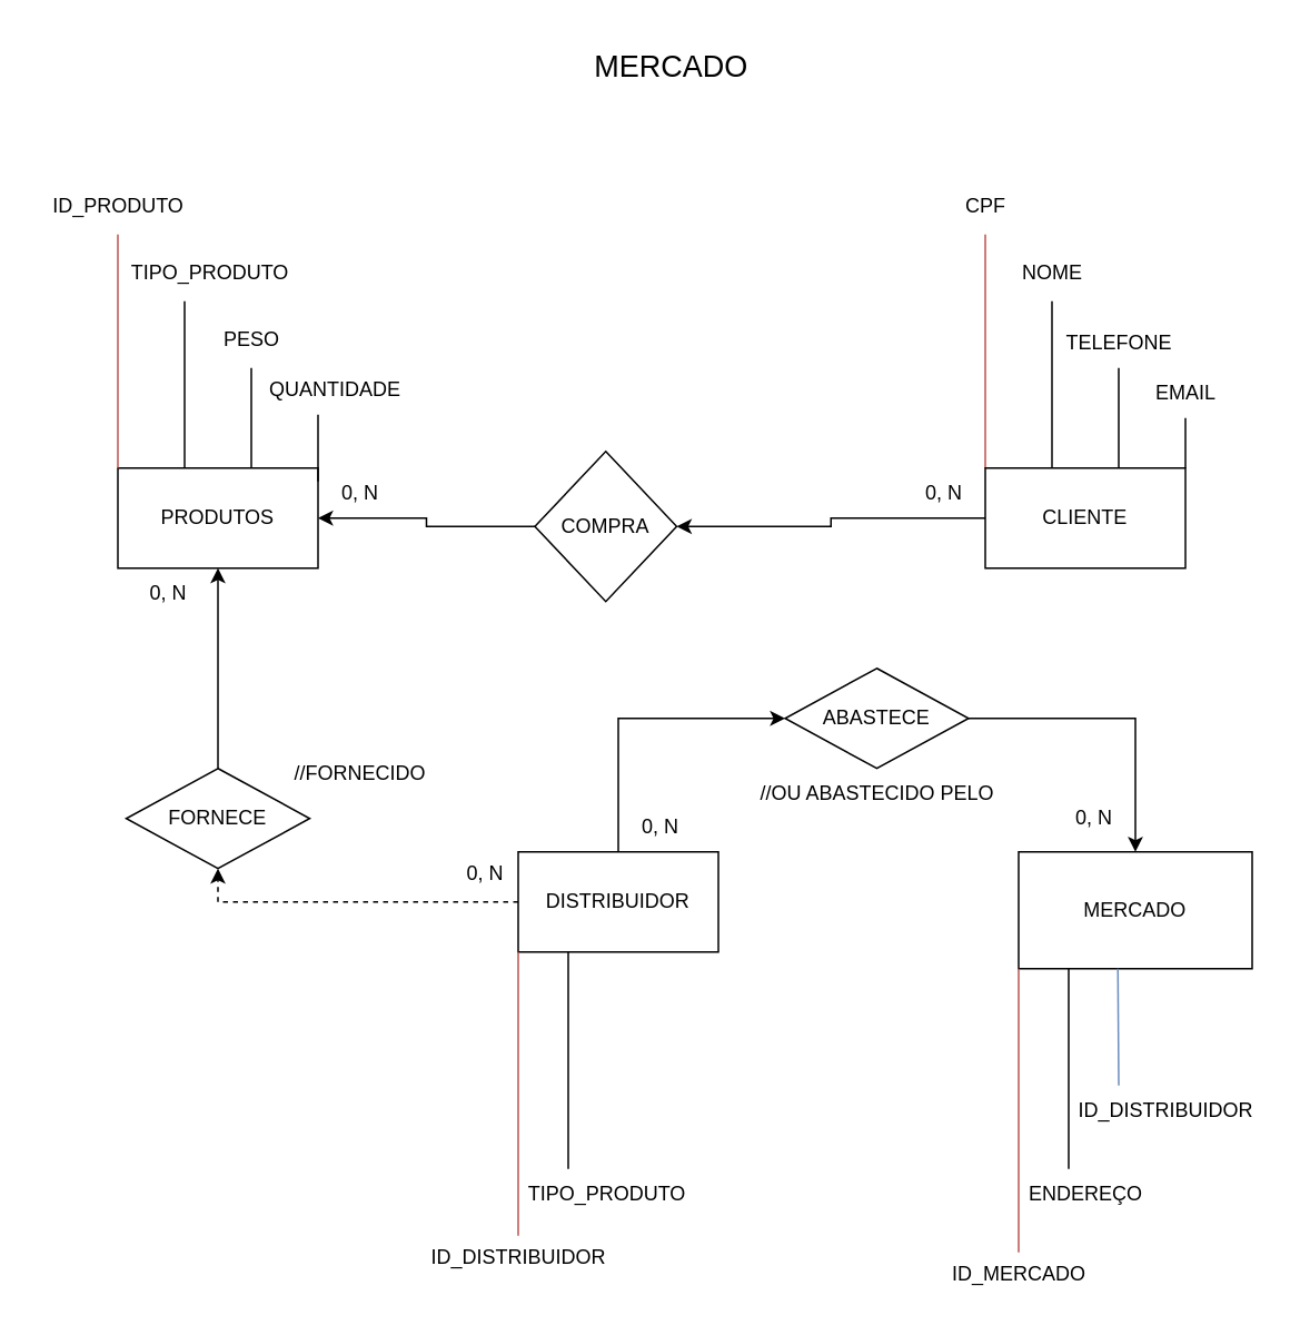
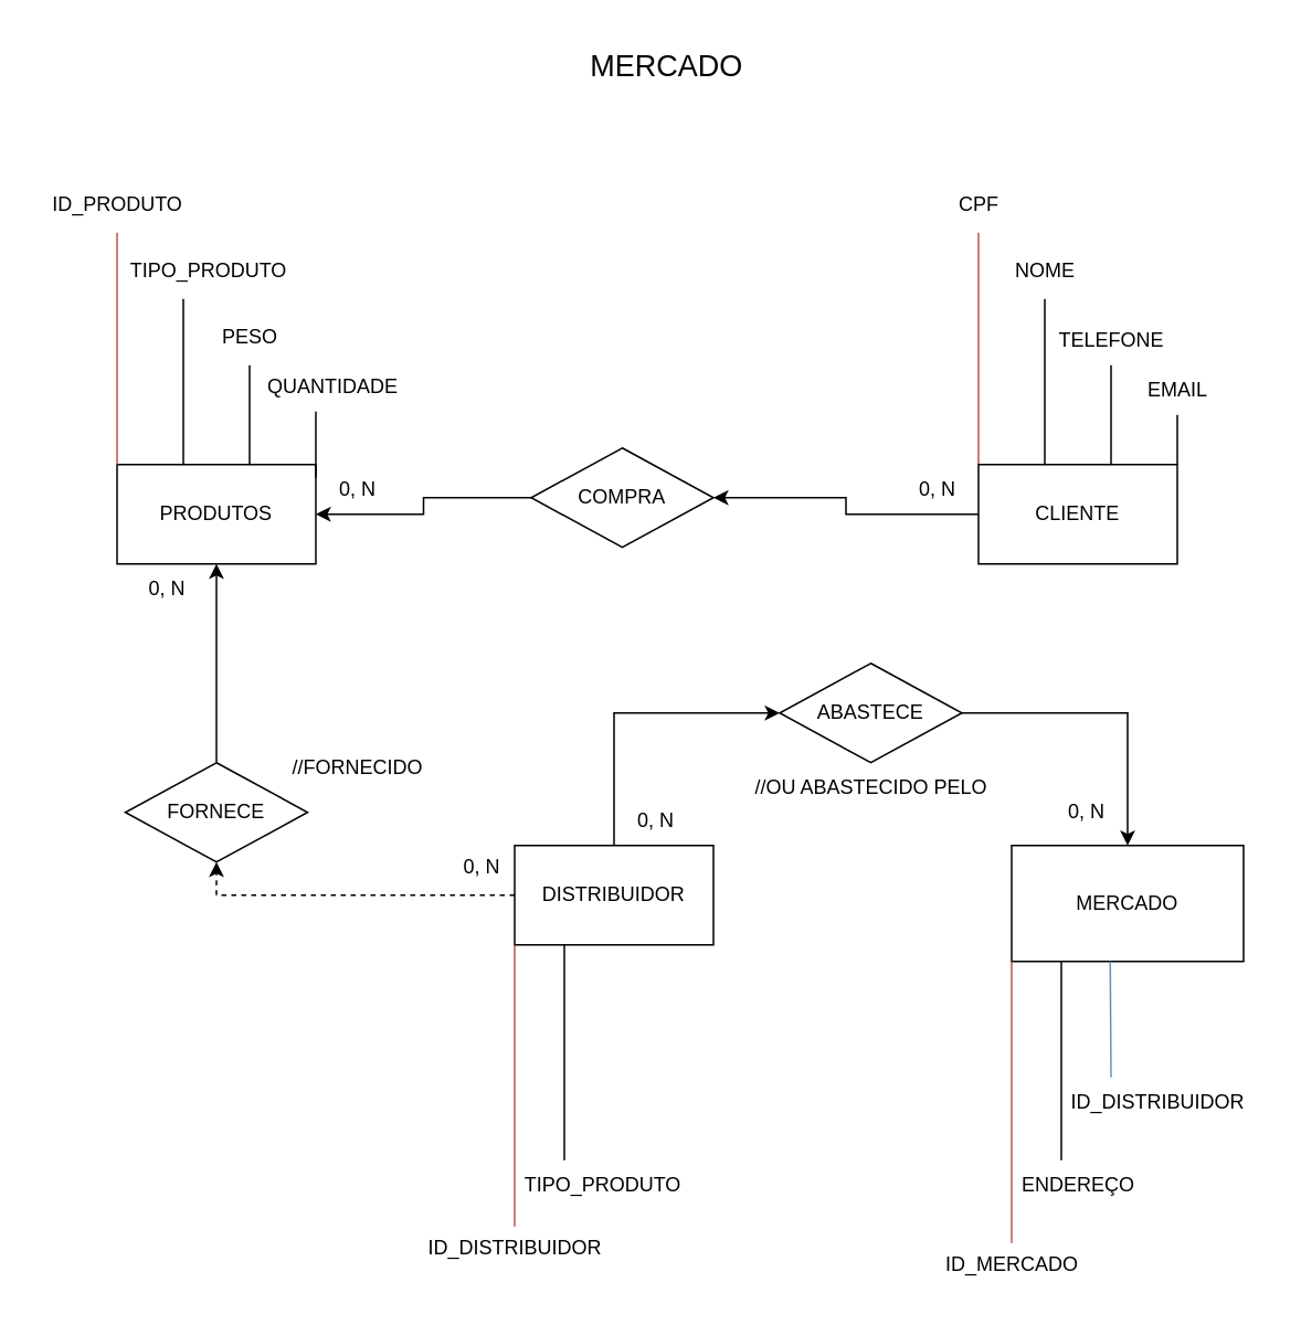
  <mxCell id="0" />
  <mxCell id="1" parent="0" />
  <mxCell id="2" value="&lt;font style=&quot;font-size: 18px;&quot;&gt;MERCADO&amp;nbsp;&lt;/font&gt;" style="text;html=1;align=center;verticalAlign=middle;resizable=0;points=[];autosize=1;strokeColor=none;fillColor=none;" vertex="1" parent="1"><mxGeometry x="344" width="120" height="40" as="geometry" y="20" /></mxCell>
  <mxCell id="3" value="PRODUTOS" style="rounded=0;whiteSpace=wrap;html=1;" vertex="1" parent="1"><mxGeometry x="70" y="280" width="120" height="60" as="geometry" /></mxCell>
  <mxCell id="4" value="" style="endArrow=none;html=1;rounded=0;fillColor=#f8cecc;strokeColor=#b85450;" edge="1" parent="1"><mxGeometry width="50" height="50" relative="1" as="geometry"><mxPoint x="70" y="280" as="sourcePoint" /><mxPoint x="70" y="140" as="targetPoint" /></mxGeometry></mxCell>
  <mxCell id="5" value="" style="endArrow=none;html=1;rounded=0;" edge="1" parent="1"><mxGeometry width="50" height="50" relative="1" as="geometry"><mxPoint x="110" y="280" as="sourcePoint" /><mxPoint x="110" y="180" as="targetPoint" /></mxGeometry></mxCell>
  <mxCell id="6" value="" style="endArrow=none;html=1;rounded=0;" edge="1" parent="1"><mxGeometry width="50" height="50" relative="1" as="geometry"><mxPoint x="150" y="280" as="sourcePoint" /><mxPoint x="150" y="220" as="targetPoint" /></mxGeometry></mxCell>
  <mxCell id="7" value="" style="endArrow=none;html=1;rounded=0;" edge="1" parent="1"><mxGeometry width="50" height="50" relative="1" as="geometry"><mxPoint x="190" y="288" as="sourcePoint" /><mxPoint x="190" y="248" as="targetPoint" /></mxGeometry></mxCell>
  <mxCell id="8" value="" style="endArrow=none;html=1;rounded=0;fillColor=#f8cecc;strokeColor=#b85450;" edge="1" parent="1"><mxGeometry width="50" height="50" relative="1" as="geometry"><mxPoint x="590" y="280" as="sourcePoint" /><mxPoint x="590" y="140" as="targetPoint" /></mxGeometry></mxCell>
  <mxCell id="9" value="" style="endArrow=none;html=1;rounded=0;" edge="1" parent="1"><mxGeometry width="50" height="50" relative="1" as="geometry"><mxPoint x="630" y="280" as="sourcePoint" /><mxPoint x="630" y="180" as="targetPoint" /></mxGeometry></mxCell>
  <mxCell id="10" value="" style="endArrow=none;html=1;rounded=0;" edge="1" parent="1"><mxGeometry width="50" height="50" relative="1" as="geometry"><mxPoint x="670" y="280" as="sourcePoint" /><mxPoint x="670" y="220" as="targetPoint" /></mxGeometry></mxCell>
  <mxCell id="11" value="" style="endArrow=none;html=1;rounded=0;" edge="1" parent="1"><mxGeometry width="50" height="50" relative="1" as="geometry"><mxPoint x="710" y="280" as="sourcePoint" /><mxPoint x="710" y="250" as="targetPoint" /></mxGeometry></mxCell>
  <mxCell id="12" value="" style="endArrow=none;html=1;rounded=0;" edge="1" parent="1"><mxGeometry width="50" height="50" relative="1" as="geometry"><mxPoint x="340" y="700" as="sourcePoint" /><mxPoint x="340" y="570" as="targetPoint" /></mxGeometry></mxCell>
  <mxCell id="13" value="ID_PRODUTO" style="text;html=1;align=center;verticalAlign=middle;resizable=0;points=[];autosize=1;strokeColor=none;fillColor=none;" vertex="1" parent="1"><mxGeometry x="20" y="108" width="100" height="30" as="geometry" /></mxCell>
  <mxCell id="14" style="edgeStyle=orthogonalEdgeStyle;rounded=0;orthogonalLoop=1;jettySize=auto;html=1;exitX=0;exitY=0.5;exitDx=0;exitDy=0;entryX=1;entryY=0.5;entryDx=0;entryDy=0;" edge="1" parent="1" source="15" target="20"><mxGeometry relative="1" as="geometry" /></mxCell>
  <mxCell id="15" value="CLIENTE" style="rounded=0;whiteSpace=wrap;html=1;" vertex="1" parent="1"><mxGeometry x="590" y="280" width="120" height="60" as="geometry" /></mxCell>
  <mxCell id="16" value="CPF" style="text;html=1;align=center;verticalAlign=middle;resizable=0;points=[];autosize=1;strokeColor=none;fillColor=none;" vertex="1" parent="1"><mxGeometry x="565" y="108" width="50" height="30" as="geometry" /></mxCell>
  <mxCell id="17" value="NOME" style="text;html=1;align=center;verticalAlign=middle;resizable=0;points=[];autosize=1;strokeColor=none;fillColor=none;" vertex="1" parent="1"><mxGeometry x="600" y="148" width="60" height="30" as="geometry" /></mxCell>
  <mxCell id="18" value="TELEFONE" style="text;html=1;align=center;verticalAlign=middle;resizable=0;points=[];autosize=1;strokeColor=none;fillColor=none;" vertex="1" parent="1"><mxGeometry x="625" y="190" width="90" height="30" as="geometry" /></mxCell>
  <mxCell id="19" style="edgeStyle=orthogonalEdgeStyle;rounded=0;orthogonalLoop=1;jettySize=auto;html=1;exitX=0;exitY=0.5;exitDx=0;exitDy=0;entryX=1;entryY=0.5;entryDx=0;entryDy=0;" edge="1" parent="1" source="20" target="3"><mxGeometry relative="1" as="geometry"><mxPoint x="220" y="310" as="targetPoint" /></mxGeometry></mxCell>
- <mxCell id="20" value="COMPRA" style="rhombus;whiteSpace=wrap;html=1;" vertex="1" parent="1"><mxGeometry x="320" y="270" width="85" height="90" as="geometry" /></mxCell>
+ <mxCell id="20" value="COMPRA" style="rhombus;whiteSpace=wrap;html=1;" vertex="1" parent="1"><mxGeometry x="320" y="270" width="110" height="60" as="geometry" /></mxCell>
  <mxCell id="21" style="edgeStyle=orthogonalEdgeStyle;rounded=0;orthogonalLoop=1;jettySize=auto;html=1;exitX=0;exitY=0.5;exitDx=0;exitDy=0;entryX=0.5;entryY=1;entryDx=0;entryDy=0;dashed=1;" edge="1" parent="1" source="23" target="26"><mxGeometry relative="1" as="geometry" /></mxCell>
  <mxCell id="22" style="edgeStyle=orthogonalEdgeStyle;rounded=0;orthogonalLoop=1;jettySize=auto;html=1;exitX=0.5;exitY=0;exitDx=0;exitDy=0;entryX=0;entryY=0.5;entryDx=0;entryDy=0;" edge="1" parent="1" source="23" target="38"><mxGeometry relative="1" as="geometry" /></mxCell>
  <mxCell id="23" value="DISTRIBUIDOR" style="whiteSpace=wrap;html=1;" vertex="1" parent="1"><mxGeometry x="310" y="510" width="120" height="60" as="geometry" /></mxCell>
  <mxCell id="24" value="" style="endArrow=none;html=1;rounded=0;fillColor=#f8cecc;strokeColor=#b85450;" edge="1" parent="1"><mxGeometry width="50" height="50" relative="1" as="geometry"><mxPoint x="310" y="740" as="sourcePoint" /><mxPoint x="310" y="570" as="targetPoint" /></mxGeometry></mxCell>
  <mxCell id="25" style="edgeStyle=orthogonalEdgeStyle;rounded=0;orthogonalLoop=1;jettySize=auto;html=1;exitX=0.5;exitY=0;exitDx=0;exitDy=0;entryX=0.5;entryY=1;entryDx=0;entryDy=0;" edge="1" parent="1" source="26" target="3"><mxGeometry relative="1" as="geometry" /></mxCell>
  <mxCell id="26" value="FORNECE" style="rhombus;whiteSpace=wrap;html=1;" vertex="1" parent="1"><mxGeometry x="75" y="460" width="110" height="60" as="geometry" /></mxCell>
  <mxCell id="27" value="0, N" style="text;html=1;align=center;verticalAlign=middle;resizable=0;points=[];autosize=1;strokeColor=none;fillColor=none;" vertex="1" parent="1"><mxGeometry x="75" y="340" width="50" height="30" as="geometry" /></mxCell>
  <mxCell id="28" value="0, N" style="text;html=1;align=center;verticalAlign=middle;resizable=0;points=[];autosize=1;strokeColor=none;fillColor=none;" vertex="1" parent="1"><mxGeometry x="190" y="280" width="50" height="30" as="geometry" /></mxCell>
  <mxCell id="29" value="0, N" style="text;html=1;align=center;verticalAlign=middle;resizable=0;points=[];autosize=1;strokeColor=none;fillColor=none;" vertex="1" parent="1"><mxGeometry x="540" y="280" width="50" height="30" as="geometry" /></mxCell>
  <mxCell id="30" value="TIPO_PRODUTO" style="text;html=1;align=center;verticalAlign=middle;resizable=0;points=[];autosize=1;strokeColor=none;fillColor=none;" vertex="1" parent="1"><mxGeometry x="65" y="148" width="120" height="30" as="geometry" /></mxCell>
  <mxCell id="31" value="PESO" style="text;html=1;align=center;verticalAlign=middle;resizable=0;points=[];autosize=1;strokeColor=none;fillColor=none;" vertex="1" parent="1"><mxGeometry x="120" y="188" width="60" height="30" as="geometry" /></mxCell>
  <mxCell id="32" value="QUANTIDADE" style="text;html=1;align=center;verticalAlign=middle;resizable=0;points=[];autosize=1;strokeColor=none;fillColor=none;" vertex="1" parent="1"><mxGeometry x="150" y="218" width="100" height="30" as="geometry" /></mxCell>
  <mxCell id="33" value="ID_DISTRIBUIDOR" style="text;html=1;align=center;verticalAlign=middle;resizable=0;points=[];autosize=1;strokeColor=none;fillColor=none;" vertex="1" parent="1"><mxGeometry x="245" y="738" width="130" height="30" as="geometry" /></mxCell>
  <mxCell id="34" value="TIPO_PRODUTO" style="text;html=1;align=center;verticalAlign=middle;resizable=0;points=[];autosize=1;strokeColor=none;fillColor=none;" vertex="1" parent="1"><mxGeometry x="303" y="700" width="120" height="30" as="geometry" /></mxCell>
  <mxCell id="35" value="0, N" style="text;html=1;align=center;verticalAlign=middle;resizable=0;points=[];autosize=1;strokeColor=none;fillColor=none;" vertex="1" parent="1"><mxGeometry x="265" y="508" width="50" height="30" as="geometry" /></mxCell>
  <mxCell id="36" value="MERCADO" style="whiteSpace=wrap;html=1;" vertex="1" parent="1"><mxGeometry x="610" y="510" width="140" height="70" as="geometry" /></mxCell>
  <mxCell id="37" style="edgeStyle=orthogonalEdgeStyle;rounded=0;orthogonalLoop=1;jettySize=auto;html=1;exitX=1;exitY=0.5;exitDx=0;exitDy=0;entryX=0.5;entryY=0;entryDx=0;entryDy=0;" edge="1" parent="1" source="38" target="36"><mxGeometry relative="1" as="geometry" /></mxCell>
  <mxCell id="38" value="ABASTECE" style="rhombus;whiteSpace=wrap;html=1;" vertex="1" parent="1"><mxGeometry x="470" y="400" width="110" height="60" as="geometry" /></mxCell>
  <mxCell id="39" value="" style="endArrow=none;html=1;rounded=0;fillColor=#f8cecc;strokeColor=#b85450;" edge="1" parent="1"><mxGeometry width="50" height="50" relative="1" as="geometry"><mxPoint x="610" y="750" as="sourcePoint" /><mxPoint x="610" y="580" as="targetPoint" /></mxGeometry></mxCell>
  <mxCell id="40" value="ID_MERCADO" style="text;html=1;align=center;verticalAlign=middle;resizable=0;points=[];autosize=1;strokeColor=none;fillColor=none;" vertex="1" parent="1"><mxGeometry x="560" y="748" width="100" height="30" as="geometry" /></mxCell>
  <mxCell id="41" value="" style="endArrow=none;html=1;rounded=0;" edge="1" parent="1"><mxGeometry width="50" height="50" relative="1" as="geometry"><mxPoint x="640" y="700" as="sourcePoint" /><mxPoint x="640" y="580" as="targetPoint" /></mxGeometry></mxCell>
  <mxCell id="42" value="ENDEREÇO" style="text;html=1;align=center;verticalAlign=middle;resizable=0;points=[];autosize=1;strokeColor=none;fillColor=none;" vertex="1" parent="1"><mxGeometry x="605" y="700" width="90" height="30" as="geometry" /></mxCell>
  <mxCell id="43" value="" style="endArrow=none;html=1;rounded=0;fillColor=#dae8fc;strokeColor=#6c8ebf;" edge="1" parent="1"><mxGeometry width="50" height="50" relative="1" as="geometry"><mxPoint x="670" y="650" as="sourcePoint" /><mxPoint x="669.5" y="580" as="targetPoint" /></mxGeometry></mxCell>
  <mxCell id="44" value="ID_DISTRIBUIDOR" style="text;html=1;align=center;verticalAlign=middle;resizable=0;points=[];autosize=1;strokeColor=none;fillColor=none;" vertex="1" parent="1"><mxGeometry x="633" y="650" width="130" height="30" as="geometry" /></mxCell>
  <mxCell id="45" value="//OU ABASTECIDO PELO" style="text;html=1;align=center;verticalAlign=middle;resizable=0;points=[];autosize=1;strokeColor=none;fillColor=none;" vertex="1" parent="1"><mxGeometry x="445" y="460" width="160" height="30" as="geometry" /></mxCell>
  <mxCell id="46" value="//FORNECIDO" style="text;html=1;align=center;verticalAlign=middle;resizable=0;points=[];autosize=1;strokeColor=none;fillColor=none;" vertex="1" parent="1"><mxGeometry x="165" y="448" width="100" height="30" as="geometry" /></mxCell>
  <mxCell id="47" value="EMAIL" style="text;html=1;align=center;verticalAlign=middle;resizable=0;points=[];autosize=1;strokeColor=none;fillColor=none;" vertex="1" parent="1"><mxGeometry x="680" y="220" width="60" height="30" as="geometry" /></mxCell>
  <mxCell id="48" value="0, N" style="text;html=1;align=center;verticalAlign=middle;resizable=0;points=[];autosize=1;strokeColor=none;fillColor=none;" vertex="1" parent="1"><mxGeometry x="630" y="475" width="50" height="30" as="geometry" /></mxCell>
  <mxCell id="49" value="0, N" style="text;html=1;align=center;verticalAlign=middle;resizable=0;points=[];autosize=1;strokeColor=none;fillColor=none;" vertex="1" parent="1"><mxGeometry x="370" y="480" width="50" height="30" as="geometry" /></mxCell>
